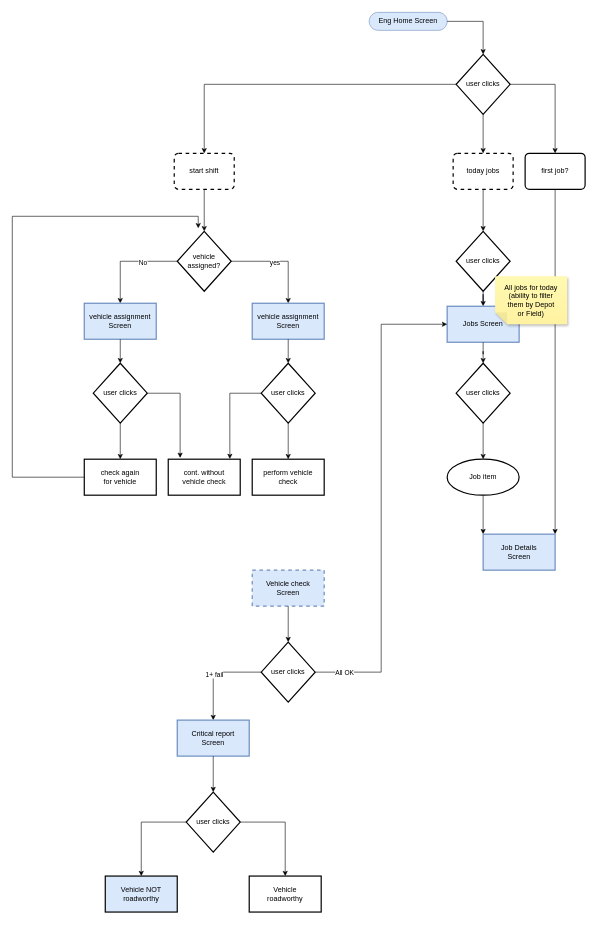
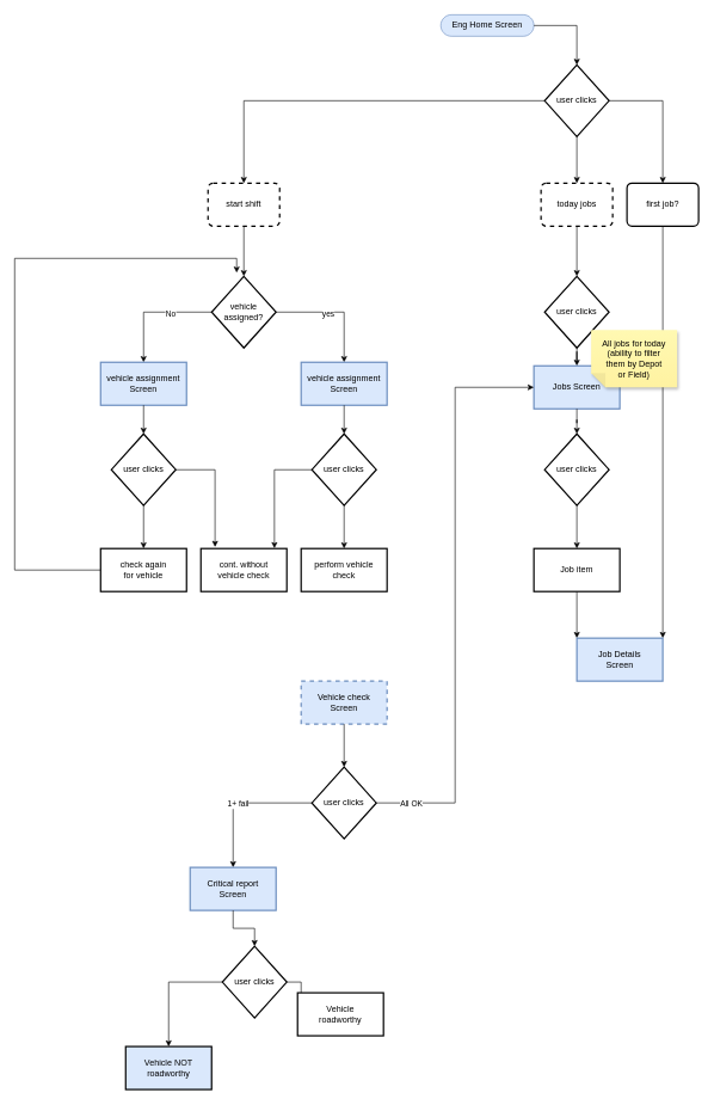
  <mxCell id="0" />
  <mxCell id="1" parent="0" />
  <mxCell id="2" value="Eng Home Screen" style="html=1;dashed=0;whiteSpace=wrap;shape=mxgraph.dfd.start;fillColor=#dae8fc;strokeColor=#6c8ebf;" parent="1" vertex="1"><mxGeometry x="615" y="20" width="130" height="30" as="geometry" /></mxCell>
  <mxCell id="3" value="" style="edgeStyle=orthogonalEdgeStyle;rounded=0;orthogonalLoop=1;jettySize=auto;html=1;" parent="1" source="7" target="8" edge="1"><mxGeometry relative="1" as="geometry" /></mxCell>
  <mxCell id="4" value="yes" style="edgeLabel;html=1;align=center;verticalAlign=middle;resizable=0;points=[];" parent="3" vertex="1" connectable="0"><mxGeometry x="-0.125" y="-1" relative="1" as="geometry"><mxPoint as="offset" /></mxGeometry></mxCell>
  <mxCell id="5" style="edgeStyle=orthogonalEdgeStyle;rounded=0;orthogonalLoop=1;jettySize=auto;html=1;entryX=0.5;entryY=0;entryDx=0;entryDy=0;" parent="1" source="7" target="22" edge="1"><mxGeometry relative="1" as="geometry" /></mxCell>
  <mxCell id="6" value="No" style="edgeLabel;html=1;align=center;verticalAlign=middle;resizable=0;points=[];" parent="5" vertex="1" connectable="0"><mxGeometry x="-0.298" y="2" relative="1" as="geometry"><mxPoint as="offset" /></mxGeometry></mxCell>
  <mxCell id="7" value="vehicle&lt;br&gt;assigned?" style="strokeWidth=2;html=1;shape=mxgraph.flowchart.decision;whiteSpace=wrap;" parent="1" vertex="1"><mxGeometry x="295" y="385" width="90" height="100" as="geometry" /></mxCell>
  <mxCell id="8" value="vehicle assignment&lt;br&gt;Screen" style="whiteSpace=wrap;html=1;strokeWidth=2;fillColor=#dae8fc;strokeColor=#6c8ebf;" parent="1" vertex="1"><mxGeometry x="420" y="505" width="120" height="60" as="geometry" /></mxCell>
  <mxCell id="9" value="cont. without&lt;br&gt;vehicle check" style="whiteSpace=wrap;html=1;strokeWidth=2;" parent="1" vertex="1"><mxGeometry x="280" y="765" width="120" height="60" as="geometry" /></mxCell>
  <mxCell id="10" style="edgeStyle=orthogonalEdgeStyle;rounded=0;orthogonalLoop=1;jettySize=auto;html=1;entryX=0.5;entryY=0;entryDx=0;entryDy=0;" parent="1" source="13" target="15" edge="1"><mxGeometry relative="1" as="geometry" /></mxCell>
  <mxCell id="11" style="edgeStyle=orthogonalEdgeStyle;rounded=0;orthogonalLoop=1;jettySize=auto;html=1;entryX=0.5;entryY=0;entryDx=0;entryDy=0;" parent="1" source="13" target="14" edge="1"><mxGeometry relative="1" as="geometry" /></mxCell>
  <mxCell id="12" style="edgeStyle=orthogonalEdgeStyle;rounded=0;orthogonalLoop=1;jettySize=auto;html=1;entryX=0.5;entryY=0;entryDx=0;entryDy=0;" parent="1" source="13" target="17" edge="1"><mxGeometry relative="1" as="geometry" /></mxCell>
  <mxCell id="13" value="user clicks" style="strokeWidth=2;html=1;shape=mxgraph.flowchart.decision;whiteSpace=wrap;" parent="1" vertex="1"><mxGeometry x="760" y="90" width="90" height="100" as="geometry" /></mxCell>
  <mxCell id="14" value="start shift" style="rounded=1;whiteSpace=wrap;html=1;absoluteArcSize=1;arcSize=14;strokeWidth=2;dashed=1;" parent="1" vertex="1"><mxGeometry x="290" y="255" width="100" height="60" as="geometry" /></mxCell>
  <mxCell id="15" value="today jobs" style="rounded=1;whiteSpace=wrap;html=1;absoluteArcSize=1;arcSize=14;strokeWidth=2;dashed=1;" parent="1" vertex="1"><mxGeometry x="755" y="255" width="100" height="60" as="geometry" /></mxCell>
  <mxCell id="16" style="edgeStyle=orthogonalEdgeStyle;rounded=0;orthogonalLoop=1;jettySize=auto;html=1;entryX=1;entryY=0;entryDx=0;entryDy=0;" parent="1" source="17" target="42" edge="1"><mxGeometry relative="1" as="geometry" /></mxCell>
  <mxCell id="17" value="first job?" style="rounded=1;whiteSpace=wrap;html=1;absoluteArcSize=1;arcSize=14;strokeWidth=2;" parent="1" vertex="1"><mxGeometry x="875" y="255" width="100" height="60" as="geometry" /></mxCell>
  <mxCell id="18" style="edgeStyle=orthogonalEdgeStyle;rounded=0;orthogonalLoop=1;jettySize=auto;html=1;entryX=0.5;entryY=0;entryDx=0;entryDy=0;entryPerimeter=0;" parent="1" source="2" target="13" edge="1"><mxGeometry relative="1" as="geometry" /></mxCell>
  <mxCell id="19" style="edgeStyle=orthogonalEdgeStyle;rounded=0;orthogonalLoop=1;jettySize=auto;html=1;entryX=0.5;entryY=0;entryDx=0;entryDy=0;entryPerimeter=0;" parent="1" source="14" target="7" edge="1"><mxGeometry relative="1" as="geometry" /></mxCell>
  <mxCell id="20" style="edgeStyle=orthogonalEdgeStyle;rounded=0;orthogonalLoop=1;jettySize=auto;html=1;entryX=0.5;entryY=0;entryDx=0;entryDy=0;" parent="1" source="21" target="27" edge="1"><mxGeometry relative="1" as="geometry" /></mxCell>
  <mxCell id="21" value="user clicks" style="strokeWidth=2;html=1;shape=mxgraph.flowchart.decision;whiteSpace=wrap;" parent="1" vertex="1"><mxGeometry x="435" y="605" width="90" height="100" as="geometry" /></mxCell>
  <mxCell id="22" value="vehicle assignment&lt;br&gt;Screen" style="whiteSpace=wrap;html=1;strokeWidth=2;fillColor=#dae8fc;strokeColor=#6c8ebf;" parent="1" vertex="1"><mxGeometry x="140" y="505" width="120" height="60" as="geometry" /></mxCell>
  <mxCell id="23" style="edgeStyle=orthogonalEdgeStyle;rounded=0;orthogonalLoop=1;jettySize=auto;html=1;entryX=0.5;entryY=0;entryDx=0;entryDy=0;entryPerimeter=0;" parent="1" source="8" target="21" edge="1"><mxGeometry relative="1" as="geometry" /></mxCell>
  <mxCell id="24" style="edgeStyle=orthogonalEdgeStyle;rounded=0;orthogonalLoop=1;jettySize=auto;html=1;entryX=0.5;entryY=0;entryDx=0;entryDy=0;" parent="1" source="25" target="29" edge="1"><mxGeometry relative="1" as="geometry" /></mxCell>
  <mxCell id="25" value="user clicks" style="strokeWidth=2;html=1;shape=mxgraph.flowchart.decision;whiteSpace=wrap;" parent="1" vertex="1"><mxGeometry x="155" y="605" width="90" height="100" as="geometry" /></mxCell>
  <mxCell id="26" style="edgeStyle=orthogonalEdgeStyle;rounded=0;orthogonalLoop=1;jettySize=auto;html=1;entryX=0.5;entryY=0;entryDx=0;entryDy=0;entryPerimeter=0;" parent="1" source="22" target="25" edge="1"><mxGeometry relative="1" as="geometry" /></mxCell>
  <mxCell id="27" value="perform vehicle &lt;br&gt;check" style="whiteSpace=wrap;html=1;strokeWidth=2;" parent="1" vertex="1"><mxGeometry x="420" y="765" width="120" height="60" as="geometry" /></mxCell>
  <mxCell id="28" style="edgeStyle=orthogonalEdgeStyle;rounded=0;orthogonalLoop=1;jettySize=auto;html=1;" parent="1" source="29" edge="1"><mxGeometry relative="1" as="geometry"><mxPoint x="330" y="380" as="targetPoint" /><Array as="points"><mxPoint x="20" y="795" /><mxPoint x="20" y="360" /></Array></mxGeometry></mxCell>
  <mxCell id="29" value="check again&lt;br&gt;for vehicle" style="whiteSpace=wrap;html=1;strokeWidth=2;" parent="1" vertex="1"><mxGeometry x="140" y="765" width="120" height="60" as="geometry" /></mxCell>
  <mxCell id="30" style="edgeStyle=orthogonalEdgeStyle;rounded=0;orthogonalLoop=1;jettySize=auto;html=1;entryX=0.5;entryY=0;entryDx=0;entryDy=0;" parent="1" source="31" target="33" edge="1"><mxGeometry relative="1" as="geometry" /></mxCell>
  <mxCell id="31" value="user clicks" style="strokeWidth=2;html=1;shape=mxgraph.flowchart.decision;whiteSpace=wrap;" parent="1" vertex="1"><mxGeometry x="760" y="385" width="90" height="100" as="geometry" /></mxCell>
  <mxCell id="32" style="edgeStyle=orthogonalEdgeStyle;rounded=0;orthogonalLoop=1;jettySize=auto;html=1;entryX=0.5;entryY=0;entryDx=0;entryDy=0;entryPerimeter=0;" parent="1" source="15" target="31" edge="1"><mxGeometry relative="1" as="geometry" /></mxCell>
  <mxCell id="33" value="Jobs Screen" style="whiteSpace=wrap;html=1;strokeWidth=2;fillColor=#dae8fc;strokeColor=#6c8ebf;" parent="1" vertex="1"><mxGeometry x="745" y="510" width="120" height="60" as="geometry" /></mxCell>
  <mxCell id="34" value="All jobs for today&lt;br&gt;(ability to filter&lt;br&gt;them by Depot&lt;br&gt;or Field)" style="shape=note;whiteSpace=wrap;html=1;backgroundOutline=1;fontColor=#000000;darkOpacity=0.05;fillColor=#FFF9B2;strokeColor=none;fillStyle=solid;direction=west;gradientDirection=north;gradientColor=#FFF2A1;shadow=1;size=20;pointerEvents=1;" parent="1" vertex="1"><mxGeometry x="825" y="460" width="120" height="80" as="geometry" /></mxCell>
  <mxCell id="35" style="edgeStyle=orthogonalEdgeStyle;rounded=0;orthogonalLoop=1;jettySize=auto;html=1;entryX=0.5;entryY=0;entryDx=0;entryDy=0;" parent="1" source="36" target="41" edge="1"><mxGeometry relative="1" as="geometry" /></mxCell>
  <mxCell id="36" value="user clicks" style="strokeWidth=2;html=1;shape=mxgraph.flowchart.decision;whiteSpace=wrap;" parent="1" vertex="1"><mxGeometry x="760" y="605" width="90" height="100" as="geometry" /></mxCell>
  <mxCell id="37" style="edgeStyle=orthogonalEdgeStyle;rounded=0;orthogonalLoop=1;jettySize=auto;html=1;entryX=0.5;entryY=0;entryDx=0;entryDy=0;entryPerimeter=0;" parent="1" source="33" target="36" edge="1"><mxGeometry relative="1" as="geometry" /></mxCell>
  <mxCell id="38" style="edgeStyle=orthogonalEdgeStyle;rounded=0;orthogonalLoop=1;jettySize=auto;html=1;entryX=0.165;entryY=-0.037;entryDx=0;entryDy=0;entryPerimeter=0;" parent="1" source="25" target="9" edge="1"><mxGeometry relative="1" as="geometry" /></mxCell>
  <mxCell id="39" style="edgeStyle=orthogonalEdgeStyle;rounded=0;orthogonalLoop=1;jettySize=auto;html=1;entryX=0.856;entryY=-0.006;entryDx=0;entryDy=0;entryPerimeter=0;" parent="1" source="21" target="9" edge="1"><mxGeometry relative="1" as="geometry" /></mxCell>
  <mxCell id="40" style="edgeStyle=orthogonalEdgeStyle;rounded=0;orthogonalLoop=1;jettySize=auto;html=1;entryX=0;entryY=0;entryDx=0;entryDy=0;" parent="1" source="41" target="42" edge="1"><mxGeometry relative="1" as="geometry" /></mxCell>
- <mxCell id="41" value="Job item" style="ellipse;whiteSpace=wrap;html=1;strokeWidth=2;" parent="1" vertex="1"><mxGeometry x="745" y="765" width="120" height="60" as="geometry" /></mxCell>
+ <mxCell id="41" value="Job item" style="whiteSpace=wrap;html=1;strokeWidth=2;" parent="1" vertex="1"><mxGeometry x="745" y="765" width="120" height="60" as="geometry" /></mxCell>
  <mxCell id="42" value="Job Details&lt;br&gt;Screen" style="whiteSpace=wrap;html=1;strokeWidth=2;fillColor=#dae8fc;strokeColor=#6c8ebf;" parent="1" vertex="1"><mxGeometry x="805" y="890" width="120" height="60" as="geometry" /></mxCell>
  <mxCell id="43" value="Vehicle check&lt;br&gt;Screen" style="whiteSpace=wrap;html=1;strokeWidth=2;fillColor=#dae8fc;strokeColor=#6c8ebf;dashed=1;" vertex="1" parent="1"><mxGeometry x="420" y="950" width="120" height="60" as="geometry" /></mxCell>
  <mxCell id="44" value="" style="edgeStyle=orthogonalEdgeStyle;rounded=0;orthogonalLoop=1;jettySize=auto;html=1;" edge="1" parent="1" source="48" target="50"><mxGeometry relative="1" as="geometry" /></mxCell>
  <mxCell id="45" value="1+ fail" style="edgeLabel;html=1;align=center;verticalAlign=middle;resizable=0;points=[];" vertex="1" connectable="0" parent="44"><mxGeometry x="0.037" y="1" relative="1" as="geometry"><mxPoint as="offset" /></mxGeometry></mxCell>
  <mxCell id="46" style="edgeStyle=orthogonalEdgeStyle;rounded=0;orthogonalLoop=1;jettySize=auto;html=1;entryX=0;entryY=0.5;entryDx=0;entryDy=0;" edge="1" parent="1" source="48" target="33"><mxGeometry relative="1" as="geometry" /></mxCell>
  <mxCell id="47" value="All OK" style="edgeLabel;html=1;align=center;verticalAlign=middle;resizable=0;points=[];" vertex="1" connectable="0" parent="46"><mxGeometry x="-0.88" relative="1" as="geometry"><mxPoint as="offset" /></mxGeometry></mxCell>
  <mxCell id="48" value="user clicks" style="strokeWidth=2;html=1;shape=mxgraph.flowchart.decision;whiteSpace=wrap;" vertex="1" parent="1"><mxGeometry x="435" y="1070" width="90" height="100" as="geometry" /></mxCell>
  <mxCell id="49" style="edgeStyle=orthogonalEdgeStyle;rounded=0;orthogonalLoop=1;jettySize=auto;html=1;entryX=0.5;entryY=0;entryDx=0;entryDy=0;entryPerimeter=0;" edge="1" parent="1" source="43" target="48"><mxGeometry relative="1" as="geometry" /></mxCell>
- <mxCell id="50" value="Critical report&lt;br&gt;Screen" style="whiteSpace=wrap;html=1;strokeWidth=2;fillColor=#dae8fc;strokeColor=#6c8ebf;" vertex="1" parent="1"><mxGeometry x="295" y="1200" width="120" height="60" as="geometry" /></mxCell>
+ <mxCell id="50" value="Critical report&lt;br&gt;Screen" style="whiteSpace=wrap;html=1;strokeWidth=2;fillColor=#dae8fc;strokeColor=#6c8ebf;" vertex="1" parent="1"><mxGeometry x="265" y="1210" width="120" height="60" as="geometry" /></mxCell>
  <mxCell id="51" value="" style="edgeStyle=orthogonalEdgeStyle;rounded=0;orthogonalLoop=1;jettySize=auto;html=1;" edge="1" parent="1" source="53" target="55"><mxGeometry relative="1" as="geometry" /></mxCell>
  <mxCell id="52" value="" style="edgeStyle=orthogonalEdgeStyle;rounded=0;orthogonalLoop=1;jettySize=auto;html=1;" edge="1" parent="1" source="53" target="56"><mxGeometry relative="1" as="geometry" /></mxCell>
  <mxCell id="53" value="user clicks" style="strokeWidth=2;html=1;shape=mxgraph.flowchart.decision;whiteSpace=wrap;" vertex="1" parent="1"><mxGeometry x="310" y="1320" width="90" height="100" as="geometry" /></mxCell>
  <mxCell id="54" style="edgeStyle=orthogonalEdgeStyle;rounded=0;orthogonalLoop=1;jettySize=auto;html=1;entryX=0.5;entryY=0;entryDx=0;entryDy=0;entryPerimeter=0;" edge="1" parent="1" source="50" target="53"><mxGeometry relative="1" as="geometry" /></mxCell>
  <mxCell id="55" value="Vehicle NOT&lt;br&gt;roadworthy" style="whiteSpace=wrap;html=1;strokeWidth=2;fillColor=#dae8fc;" vertex="1" parent="1"><mxGeometry x="175" y="1460" width="120" height="60" as="geometry" /></mxCell>
- <mxCell id="56" value="Vehicle&lt;br&gt;roadworthy" style="whiteSpace=wrap;html=1;strokeWidth=2;" vertex="1" parent="1"><mxGeometry x="415" y="1460" width="120" height="60" as="geometry" /></mxCell>
+ <mxCell id="56" value="Vehicle&lt;br&gt;roadworthy" style="whiteSpace=wrap;html=1;strokeWidth=2;" vertex="1" parent="1"><mxGeometry x="415" y="1385" width="120" height="60" as="geometry" /></mxCell>
